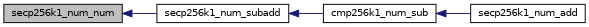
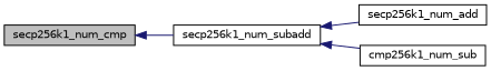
  digraph {
    rankdir=LR
    node [color=black fillcolor=white fontname=Helvetica fontsize=10 shape=record style=filled]
    edge [color=midnightblue dir=back fontname=Helvetica fontsize=10 labelfontname=Helvetica labelfontsize=10 style=solid]
-   n1 [fillcolor=grey75 fontcolor=black height=0.2 label=secp256k1_num_num width=0.4]
+   n1 [fillcolor=grey75 fontcolor=black height=0.2 label=secp256k1_num_cmp width=0.4]
    n2 [height=0.2 label=secp256k1_num_subadd width=0.4]
    n3 [height=0.2 label=secp256k1_num_add width=0.4]
    n4 [height=0.2 label=cmp256k1_num_sub width=0.4]
    n1 -> n2
-   n4 -> n3
+   n2 -> n3
    n2 -> n4
  }
